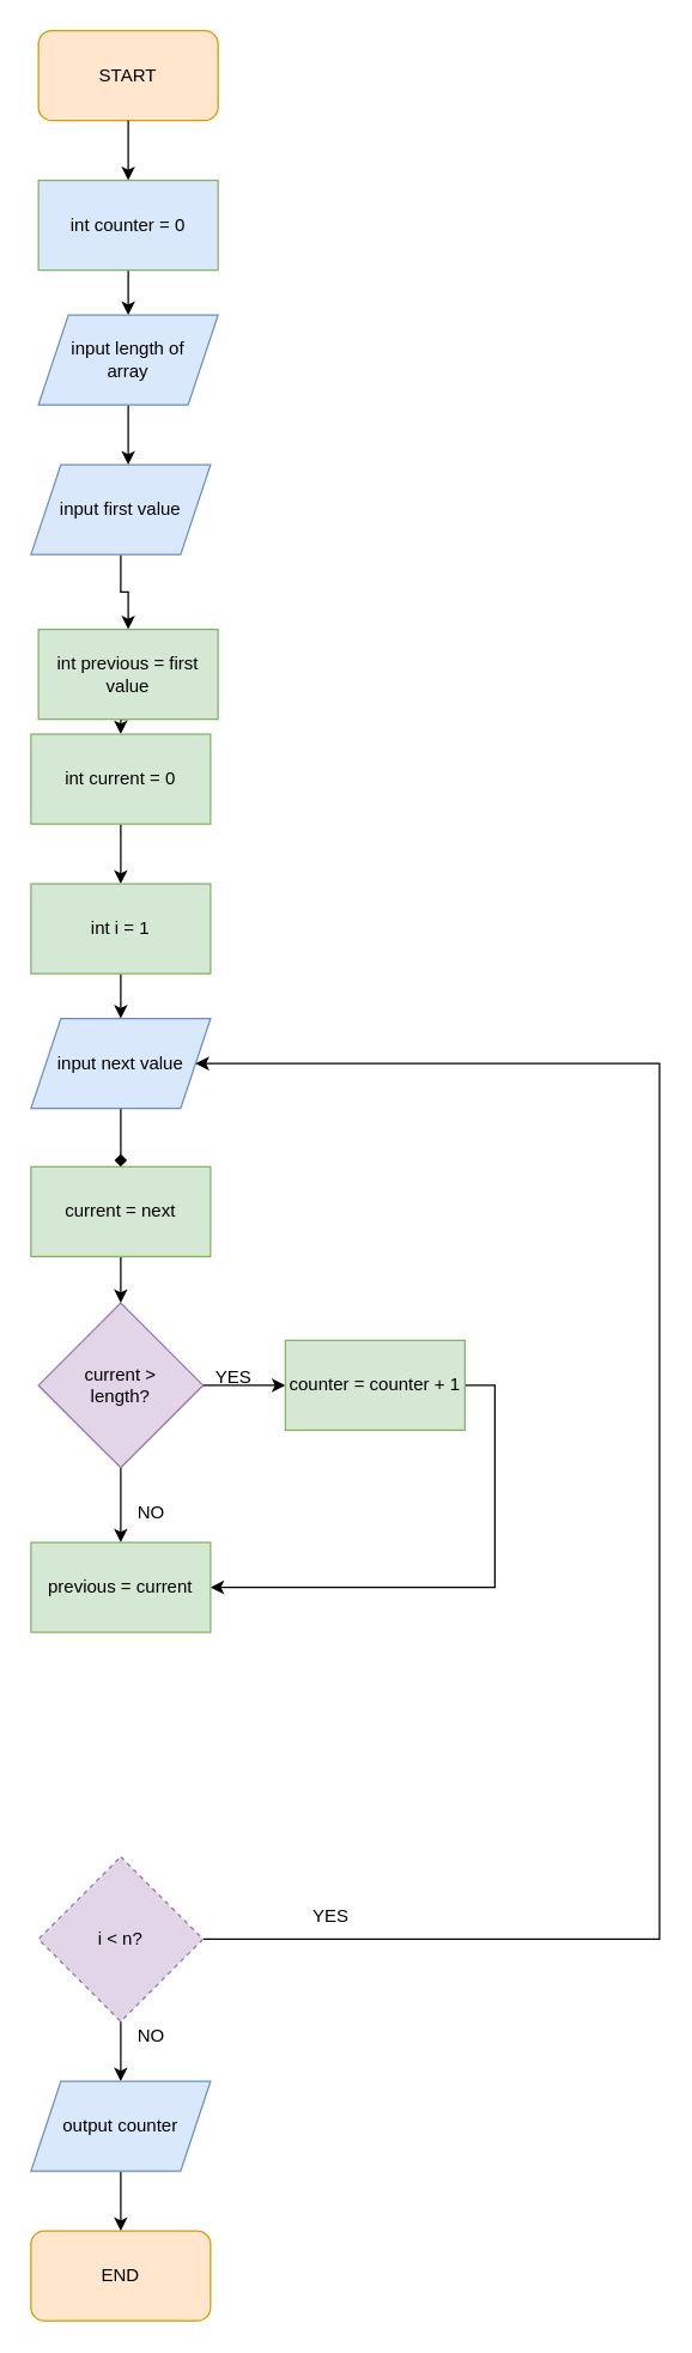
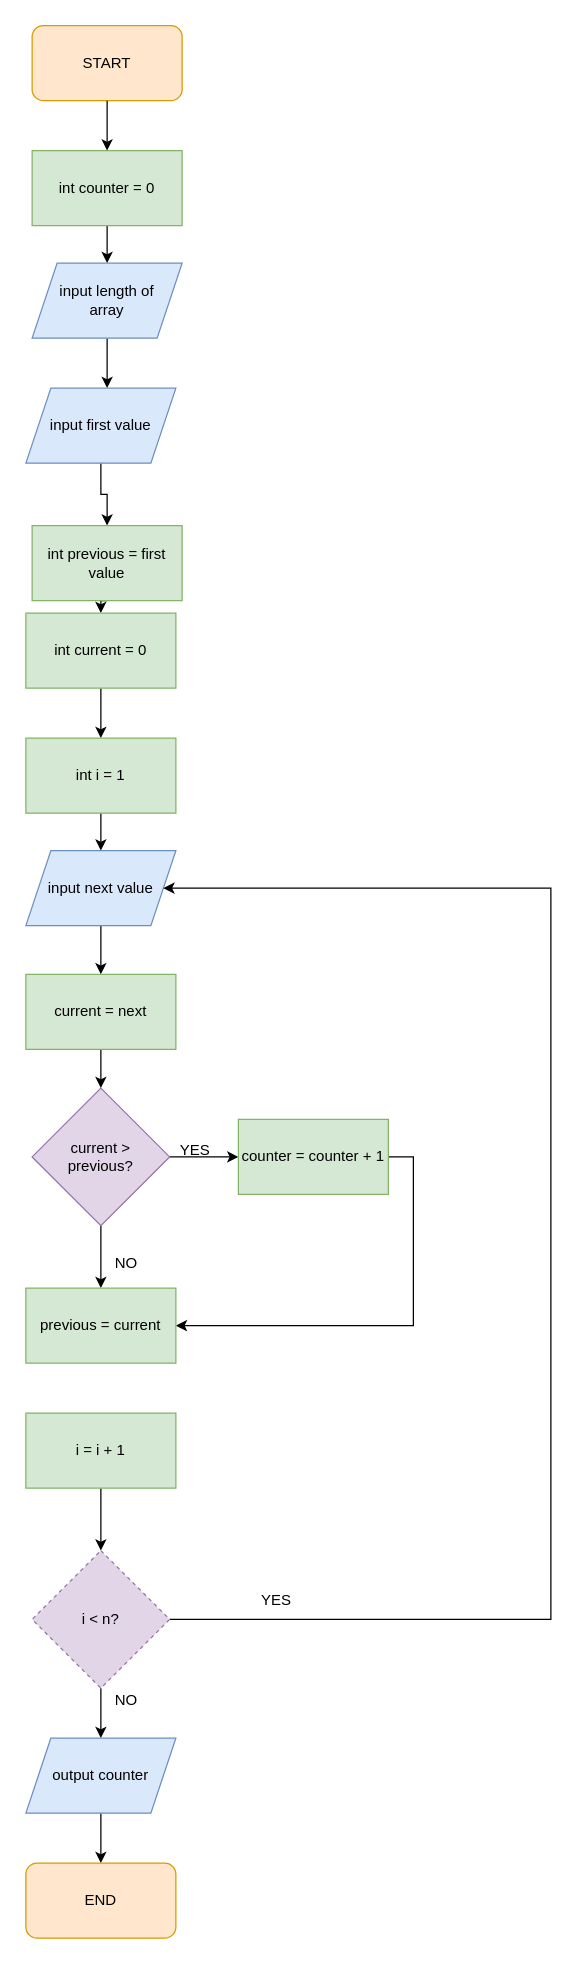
  <mxCell id="0" />
  <mxCell id="1" parent="0" />
  <mxCell id="2" value="START" style="rounded=1;whiteSpace=wrap;html=1;fillColor=#ffe6cc;strokeColor=#d79b00;" vertex="1" parent="1"><mxGeometry x="25" y="20" width="120" height="60" as="geometry" /></mxCell>
  <mxCell id="3" style="edgeStyle=orthogonalEdgeStyle;rounded=0;orthogonalLoop=1;jettySize=auto;html=1;" edge="1" parent="1" source="4"><mxGeometry relative="1" as="geometry"><mxPoint x="85" y="210" as="targetPoint" /></mxGeometry></mxCell>
- <mxCell id="4" value="int counter = 0" style="rounded=0;whiteSpace=wrap;html=1;fillColor=#dae8fc;strokeColor=#82b366;" vertex="1" parent="1"><mxGeometry x="25" y="120" width="120" height="60" as="geometry" /></mxCell>
+ <mxCell id="4" value="int counter = 0" style="rounded=0;whiteSpace=wrap;html=1;fillColor=#d5e8d4;strokeColor=#82b366;" vertex="1" parent="1"><mxGeometry x="25" y="120" width="120" height="60" as="geometry" /></mxCell>
  <mxCell id="5" value="" style="endArrow=classic;html=1;rounded=0;exitX=0.5;exitY=1;exitDx=0;exitDy=0;entryX=0.5;entryY=0;entryDx=0;entryDy=0;" edge="1" parent="1" source="2" target="4"><mxGeometry width="50" height="50" relative="1" as="geometry"><mxPoint x="0" y="160" as="sourcePoint" /><mxPoint x="50" y="110" as="targetPoint" /></mxGeometry></mxCell>
  <mxCell id="6" style="edgeStyle=orthogonalEdgeStyle;rounded=0;orthogonalLoop=1;jettySize=auto;html=1;exitX=0.5;exitY=1;exitDx=0;exitDy=0;" edge="1" parent="1" source="7"><mxGeometry relative="1" as="geometry"><mxPoint x="85" y="310" as="targetPoint" /></mxGeometry></mxCell>
  <mxCell id="7" value="input length of &lt;br&gt;array" style="shape=parallelogram;perimeter=parallelogramPerimeter;whiteSpace=wrap;html=1;fixedSize=1;fillColor=#dae8fc;strokeColor=#6c8ebf;" vertex="1" parent="1"><mxGeometry x="25" y="210" width="120" height="60" as="geometry" /></mxCell>
  <mxCell id="8" style="edgeStyle=orthogonalEdgeStyle;rounded=0;orthogonalLoop=1;jettySize=auto;html=1;exitX=0.5;exitY=1;exitDx=0;exitDy=0;entryX=0.5;entryY=0;entryDx=0;entryDy=0;" edge="1" parent="1" source="9" target="11"><mxGeometry relative="1" as="geometry" /></mxCell>
  <mxCell id="9" value="input first value" style="shape=parallelogram;perimeter=parallelogramPerimeter;whiteSpace=wrap;html=1;fixedSize=1;fillColor=#dae8fc;strokeColor=#6c8ebf;" vertex="1" parent="1"><mxGeometry x="20" y="310" width="120" height="60" as="geometry" /></mxCell>
  <mxCell id="10" style="edgeStyle=orthogonalEdgeStyle;rounded=0;orthogonalLoop=1;jettySize=auto;html=1;exitX=0.5;exitY=1;exitDx=0;exitDy=0;entryX=0.5;entryY=0;entryDx=0;entryDy=0;" edge="1" parent="1" source="11" target="13"><mxGeometry relative="1" as="geometry" /></mxCell>
  <mxCell id="11" value="int previous = first value" style="rounded=0;whiteSpace=wrap;html=1;fillColor=#d5e8d4;strokeColor=#82b366;" vertex="1" parent="1"><mxGeometry x="25" y="420" width="120" height="60" as="geometry" /></mxCell>
  <mxCell id="12" style="edgeStyle=orthogonalEdgeStyle;rounded=0;orthogonalLoop=1;jettySize=auto;html=1;exitX=0.5;exitY=1;exitDx=0;exitDy=0;" edge="1" parent="1" source="13" target="15"><mxGeometry relative="1" as="geometry" /></mxCell>
  <mxCell id="13" value="int current = 0" style="rounded=0;whiteSpace=wrap;html=1;fillColor=#d5e8d4;strokeColor=#82b366;" vertex="1" parent="1"><mxGeometry x="20" y="490" width="120" height="60" as="geometry" /></mxCell>
  <mxCell id="14" style="edgeStyle=orthogonalEdgeStyle;rounded=0;orthogonalLoop=1;jettySize=auto;html=1;exitX=0.5;exitY=1;exitDx=0;exitDy=0;" edge="1" parent="1" source="15" target="20"><mxGeometry relative="1" as="geometry" /></mxCell>
  <mxCell id="15" value="int i = 1" style="rounded=0;whiteSpace=wrap;html=1;fillColor=#d5e8d4;strokeColor=#82b366;" vertex="1" parent="1"><mxGeometry x="20" y="590" width="120" height="60" as="geometry" /></mxCell>
  <mxCell id="16" style="edgeStyle=orthogonalEdgeStyle;rounded=0;orthogonalLoop=1;jettySize=auto;html=1;exitX=1;exitY=0.5;exitDx=0;exitDy=0;entryX=0;entryY=0.5;entryDx=0;entryDy=0;" edge="1" parent="1" source="18" target="24"><mxGeometry relative="1" as="geometry" /></mxCell>
  <mxCell id="17" style="edgeStyle=orthogonalEdgeStyle;rounded=0;orthogonalLoop=1;jettySize=auto;html=1;exitX=0.5;exitY=1;exitDx=0;exitDy=0;" edge="1" parent="1" source="18" target="26"><mxGeometry relative="1" as="geometry" /></mxCell>
- <mxCell id="18" value="current &amp;gt; &lt;br&gt;length?" style="rhombus;whiteSpace=wrap;html=1;fillColor=#e1d5e7;strokeColor=#9673a6;" vertex="1" parent="1"><mxGeometry x="25" y="870" width="110" height="110" as="geometry" /></mxCell>
- <mxCell id="19" style="edgeStyle=orthogonalEdgeStyle;rounded=0;orthogonalLoop=1;jettySize=auto;html=1;exitX=0.5;exitY=1;exitDx=0;exitDy=0;endArrow=diamond;" edge="1" parent="1" source="20" target="22"><mxGeometry relative="1" as="geometry" /></mxCell>
+ <mxCell id="18" value="current &amp;gt; &lt;br&gt;previous?" style="rhombus;whiteSpace=wrap;html=1;fillColor=#e1d5e7;strokeColor=#9673a6;" vertex="1" parent="1"><mxGeometry x="25" y="870" width="110" height="110" as="geometry" /></mxCell>
+ <mxCell id="19" style="edgeStyle=orthogonalEdgeStyle;rounded=0;orthogonalLoop=1;jettySize=auto;html=1;exitX=0.5;exitY=1;exitDx=0;exitDy=0;" edge="1" parent="1" source="20" target="22"><mxGeometry relative="1" as="geometry" /></mxCell>
  <mxCell id="20" value="input next value" style="shape=parallelogram;perimeter=parallelogramPerimeter;whiteSpace=wrap;html=1;fixedSize=1;fillColor=#dae8fc;strokeColor=#6c8ebf;" vertex="1" parent="1"><mxGeometry x="20" y="680" width="120" height="60" as="geometry" /></mxCell>
  <mxCell id="21" style="edgeStyle=orthogonalEdgeStyle;rounded=0;orthogonalLoop=1;jettySize=auto;html=1;exitX=0.5;exitY=1;exitDx=0;exitDy=0;" edge="1" parent="1" source="22" target="18"><mxGeometry relative="1" as="geometry" /></mxCell>
  <mxCell id="22" value="current = next" style="rounded=0;whiteSpace=wrap;html=1;fillColor=#d5e8d4;strokeColor=#82b366;" vertex="1" parent="1"><mxGeometry x="20" y="779" width="120" height="60" as="geometry" /></mxCell>
  <mxCell id="23" style="edgeStyle=orthogonalEdgeStyle;rounded=0;orthogonalLoop=1;jettySize=auto;html=1;exitX=1;exitY=0.5;exitDx=0;exitDy=0;entryX=1;entryY=0.5;entryDx=0;entryDy=0;" edge="1" parent="1" source="24" target="26"><mxGeometry relative="1" as="geometry" /></mxCell>
  <mxCell id="24" value="counter = counter + 1" style="rounded=0;whiteSpace=wrap;html=1;fillColor=#d5e8d4;strokeColor=#82b366;" vertex="1" parent="1"><mxGeometry x="190" y="895" width="120" height="60" as="geometry" /></mxCell>
  <mxCell id="25" value="YES" style="text;html=1;align=center;verticalAlign=middle;resizable=0;points=[];autosize=1;strokeColor=none;fillColor=none;" vertex="1" parent="1"><mxGeometry x="135" y="910" width="40" height="20" as="geometry" /></mxCell>
  <mxCell id="26" value="previous = current" style="rounded=0;whiteSpace=wrap;html=1;fillColor=#d5e8d4;strokeColor=#82b366;" vertex="1" parent="1"><mxGeometry x="20" y="1030" width="120" height="60" as="geometry" /></mxCell>
+ <mxCell id="27" style="edgeStyle=orthogonalEdgeStyle;rounded=0;orthogonalLoop=1;jettySize=auto;html=1;exitX=0.5;exitY=1;exitDx=0;exitDy=0;entryX=0.5;entryY=0;entryDx=0;entryDy=0;" edge="1" parent="1" source="28" target="32"><mxGeometry relative="1" as="geometry" /></mxCell>
+ <mxCell id="28" value="i = i + 1" style="rounded=0;whiteSpace=wrap;html=1;fillColor=#d5e8d4;strokeColor=#82b366;" vertex="1" parent="1"><mxGeometry x="20" y="1130" width="120" height="60" as="geometry" /></mxCell>
  <mxCell id="29" value="NO" style="text;html=1;align=center;verticalAlign=middle;resizable=0;points=[];autosize=1;strokeColor=none;fillColor=none;" vertex="1" parent="1"><mxGeometry x="85" y="1000" width="30" height="20" as="geometry" /></mxCell>
  <mxCell id="30" style="edgeStyle=orthogonalEdgeStyle;rounded=0;orthogonalLoop=1;jettySize=auto;html=1;exitX=1;exitY=0.5;exitDx=0;exitDy=0;entryX=1;entryY=0.5;entryDx=0;entryDy=0;" edge="1" parent="1" source="32" target="20"><mxGeometry relative="1" as="geometry"><Array as="points"><mxPoint x="440" y="1295" /><mxPoint x="440" y="710" /></Array></mxGeometry></mxCell>
  <mxCell id="31" style="edgeStyle=orthogonalEdgeStyle;rounded=0;orthogonalLoop=1;jettySize=auto;html=1;exitX=0.5;exitY=1;exitDx=0;exitDy=0;" edge="1" parent="1" source="32" target="35"><mxGeometry relative="1" as="geometry" /></mxCell>
  <mxCell id="32" value="i &amp;lt; n?" style="rhombus;whiteSpace=wrap;html=1;fillColor=#e1d5e7;strokeColor=#9673a6;dashed=1;" vertex="1" parent="1"><mxGeometry x="25" y="1240" width="110" height="110" as="geometry" /></mxCell>
  <mxCell id="33" value="YES" style="text;html=1;align=center;verticalAlign=middle;resizable=0;points=[];autosize=1;strokeColor=none;fillColor=none;" vertex="1" parent="1"><mxGeometry x="200" y="1270" width="40" height="20" as="geometry" /></mxCell>
  <mxCell id="34" style="edgeStyle=orthogonalEdgeStyle;rounded=0;orthogonalLoop=1;jettySize=auto;html=1;exitX=0.5;exitY=1;exitDx=0;exitDy=0;" edge="1" parent="1" source="35" target="37"><mxGeometry relative="1" as="geometry" /></mxCell>
  <mxCell id="35" value="output counter" style="shape=parallelogram;perimeter=parallelogramPerimeter;whiteSpace=wrap;html=1;fixedSize=1;fillColor=#dae8fc;strokeColor=#6c8ebf;" vertex="1" parent="1"><mxGeometry x="20" y="1390" width="120" height="60" as="geometry" /></mxCell>
  <mxCell id="36" value="NO" style="text;html=1;align=center;verticalAlign=middle;resizable=0;points=[];autosize=1;strokeColor=none;fillColor=none;" vertex="1" parent="1"><mxGeometry x="85" y="1350" width="30" height="20" as="geometry" /></mxCell>
  <mxCell id="37" value="END" style="rounded=1;whiteSpace=wrap;html=1;fillColor=#ffe6cc;strokeColor=#d79b00;" vertex="1" parent="1"><mxGeometry x="20" y="1490" width="120" height="60" as="geometry" /></mxCell>
